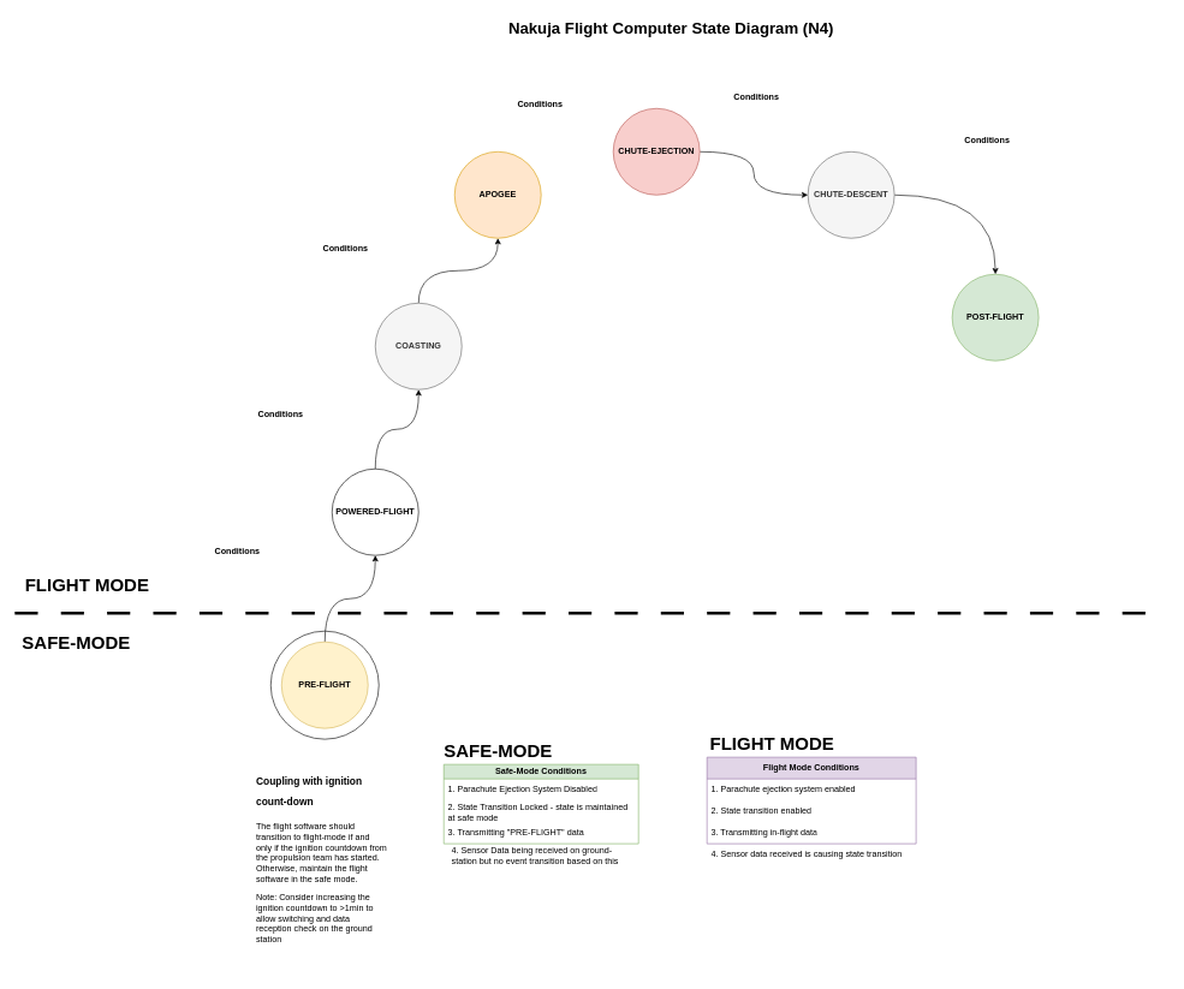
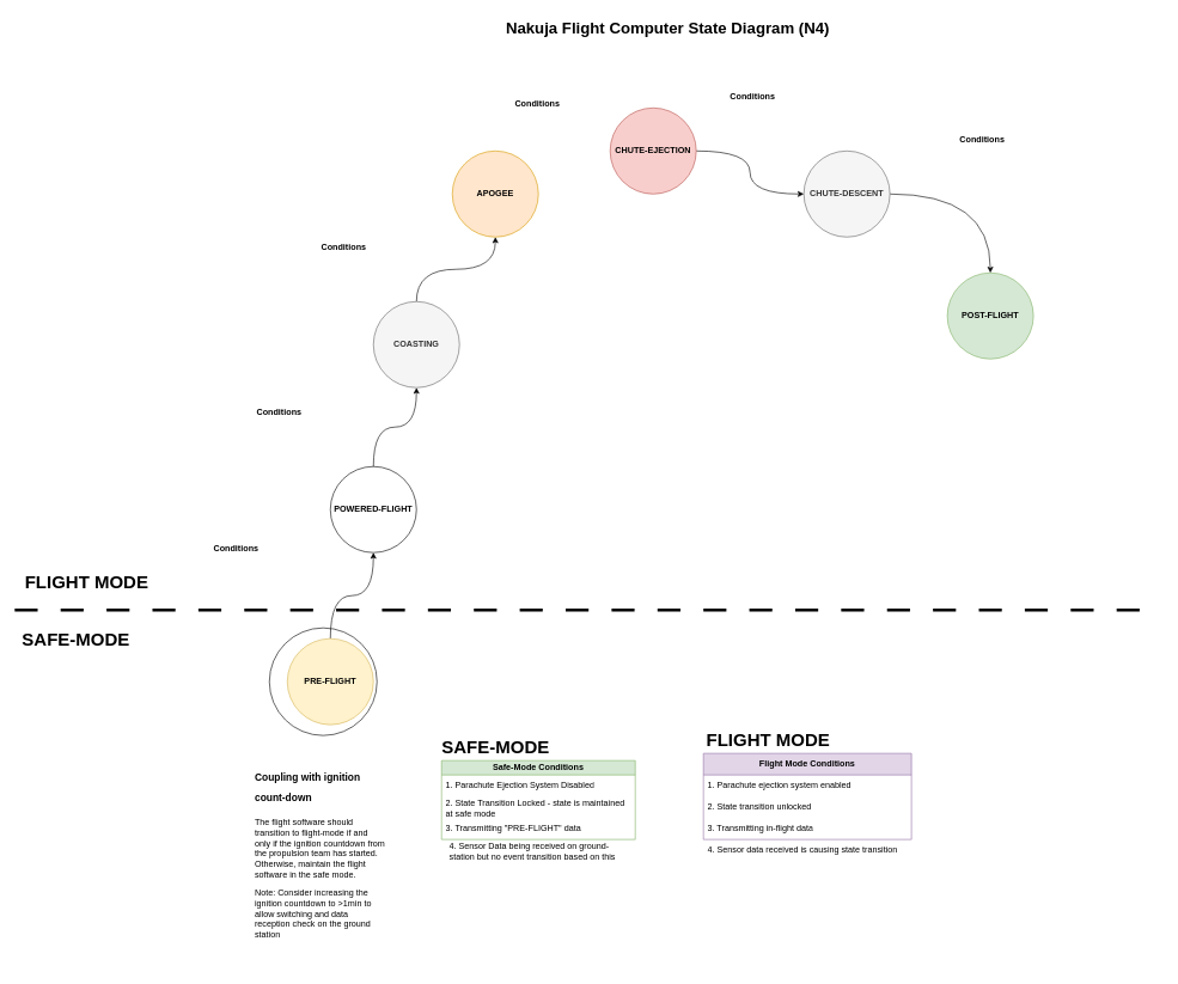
  <mxCell id="0" />
  <mxCell id="1" parent="0" />
  <mxCell id="2" value="" style="ellipse;whiteSpace=wrap;html=1;aspect=fixed;" parent="1" vertex="1"><mxGeometry x="375" y="875" width="150" height="150" as="geometry" /></mxCell>
  <mxCell id="3" style="edgeStyle=orthogonalEdgeStyle;rounded=0;orthogonalLoop=1;jettySize=auto;html=1;entryX=0.5;entryY=1;entryDx=0;entryDy=0;curved=1;" parent="1" source="4" target="5" edge="1"><mxGeometry relative="1" as="geometry" /></mxCell>
- <mxCell id="4" value="&lt;b&gt;PRE-FLIGHT&lt;/b&gt;" style="ellipse;whiteSpace=wrap;html=1;aspect=fixed;fillColor=#fff2cc;strokeColor=#d6b656;" parent="1" vertex="1"><mxGeometry x="390" y="890" width="120" height="120" as="geometry" /></mxCell>
+ <mxCell id="4" value="&lt;b&gt;PRE-FLIGHT&lt;/b&gt;" style="ellipse;whiteSpace=wrap;html=1;aspect=fixed;fillColor=#fff2cc;strokeColor=#d6b656;" parent="1" vertex="1"><mxGeometry x="400" y="890" width="120" height="120" as="geometry" /></mxCell>
  <mxCell id="5" value="&lt;b&gt;POWERED-FLIGHT&lt;/b&gt;" style="ellipse;whiteSpace=wrap;html=1;aspect=fixed;" parent="1" vertex="1"><mxGeometry x="460" y="650" width="120" height="120" as="geometry" /></mxCell>
  <mxCell id="6" value="" style="edgeStyle=orthogonalEdgeStyle;rounded=0;orthogonalLoop=1;jettySize=auto;html=1;curved=1;" parent="1" source="5" target="13" edge="1"><mxGeometry relative="1" as="geometry" /></mxCell>
  <mxCell id="7" value="&lt;b&gt;APOGEE&lt;/b&gt;" style="ellipse;whiteSpace=wrap;html=1;aspect=fixed;fillColor=#ffe6cc;strokeColor=#d79b00;" parent="1" vertex="1"><mxGeometry x="630" y="210" width="120" height="120" as="geometry" /></mxCell>
  <mxCell id="8" style="edgeStyle=orthogonalEdgeStyle;rounded=0;orthogonalLoop=1;jettySize=auto;html=1;curved=1;" parent="1" source="9" target="11" edge="1"><mxGeometry relative="1" as="geometry" /></mxCell>
  <mxCell id="9" value="&lt;b&gt;CHUTE-EJECTION&lt;/b&gt;" style="ellipse;whiteSpace=wrap;html=1;aspect=fixed;fillColor=#f8cecc;strokeColor=#b85450;" parent="1" vertex="1"><mxGeometry x="850" y="150" width="120" height="120" as="geometry" /></mxCell>
  <mxCell id="10" style="edgeStyle=orthogonalEdgeStyle;rounded=0;orthogonalLoop=1;jettySize=auto;html=1;entryX=0.5;entryY=0;entryDx=0;entryDy=0;curved=1;" parent="1" source="11" target="14" edge="1"><mxGeometry relative="1" as="geometry" /></mxCell>
  <mxCell id="11" value="&lt;b&gt;CHUTE-DESCENT&lt;/b&gt;" style="ellipse;whiteSpace=wrap;html=1;aspect=fixed;fillColor=#f5f5f5;fontColor=#333333;strokeColor=#666666;" parent="1" vertex="1"><mxGeometry x="1120" y="210" width="120" height="120" as="geometry" /></mxCell>
  <mxCell id="12" style="edgeStyle=orthogonalEdgeStyle;rounded=0;orthogonalLoop=1;jettySize=auto;html=1;entryX=0.5;entryY=1;entryDx=0;entryDy=0;curved=1;" parent="1" source="13" target="7" edge="1"><mxGeometry relative="1" as="geometry" /></mxCell>
  <mxCell id="13" value="&lt;b&gt;COASTING&lt;/b&gt;" style="ellipse;whiteSpace=wrap;html=1;aspect=fixed;fillColor=#f5f5f5;fontColor=#333333;strokeColor=#666666;" parent="1" vertex="1"><mxGeometry x="520" width="120" height="120" as="geometry" y="420" /></mxCell>
  <mxCell id="14" value="&lt;b&gt;POST-FLIGHT&lt;/b&gt;" style="ellipse;whiteSpace=wrap;html=1;aspect=fixed;fillColor=#d5e8d4;strokeColor=#82b366;" parent="1" vertex="1"><mxGeometry x="1320" y="380" width="120" height="120" as="geometry" /></mxCell>
  <mxCell id="15" value="" style="endArrow=none;html=1;rounded=0;dashed=1;dashPattern=8 8;strokeWidth=4;" parent="1" edge="1"><mxGeometry width="50" height="50" relative="1" as="geometry"><mxPoint x="20" y="850" as="sourcePoint" /><mxPoint x="1620" y="850" as="targetPoint" /></mxGeometry></mxCell>
  <mxCell id="16" value="&lt;b&gt;&lt;font style=&quot;font-size: 25px;&quot;&gt;SAFE-MODE&lt;/font&gt;&lt;/b&gt;" style="text;html=1;align=center;verticalAlign=middle;resizable=0;points=[];autosize=1;strokeColor=none;fillColor=none;" parent="1" vertex="1"><mxGeometry x="605" y="1020" width="170" height="40" as="geometry" /></mxCell>
  <mxCell id="17" value="&lt;span style=&quot;font-size: 25px;&quot;&gt;&lt;b&gt;FLIGHT MODE&lt;/b&gt;&lt;/span&gt;" style="text;html=1;align=center;verticalAlign=middle;resizable=0;points=[];autosize=1;strokeColor=none;fillColor=none;" parent="1" vertex="1"><mxGeometry x="970" y="1010" width="200" height="40" as="geometry" /></mxCell>
  <mxCell id="18" value="&lt;b&gt;Safe-Mode Conditions&lt;/b&gt;" style="swimlane;fontStyle=0;childLayout=stackLayout;horizontal=1;startSize=20;horizontalStack=0;resizeParent=1;resizeParentMax=0;resizeLast=0;collapsible=1;marginBottom=0;whiteSpace=wrap;html=1;fillColor=#d5e8d4;strokeColor=#82b366;" parent="1" vertex="1"><mxGeometry x="615" y="1060" width="270" height="110" as="geometry"><mxRectangle x="-595" y="510" width="160" height="30" as="alternateBounds" /></mxGeometry></mxCell>
  <mxCell id="19" value="1. Parachute Ejection System Disabled" style="text;strokeColor=none;fillColor=none;align=left;verticalAlign=middle;spacingLeft=4;spacingRight=4;overflow=hidden;points=[[0,0.5],[1,0.5]];portConstraint=eastwest;rotatable=0;whiteSpace=wrap;html=1;" parent="18" vertex="1"><mxGeometry y="20" width="270" height="30" as="geometry" /></mxCell>
  <mxCell id="20" value="2. State Transition Locked - state is maintained at safe mode" style="text;strokeColor=none;fillColor=none;align=left;verticalAlign=middle;spacingLeft=4;spacingRight=4;overflow=hidden;points=[[0,0.5],[1,0.5]];portConstraint=eastwest;rotatable=0;whiteSpace=wrap;html=1;" parent="18" vertex="1"><mxGeometry y="50" width="270" height="30" as="geometry" /></mxCell>
  <mxCell id="21" value="3. Transmitting &quot;PRE-FLIGHT&quot; data&amp;nbsp;" style="text;strokeColor=none;fillColor=none;align=left;verticalAlign=middle;spacingLeft=4;spacingRight=4;overflow=hidden;points=[[0,0.5],[1,0.5]];portConstraint=eastwest;rotatable=0;whiteSpace=wrap;html=1;" parent="18" vertex="1"><mxGeometry y="80" width="270" height="30" as="geometry" /></mxCell>
  <mxCell id="22" value="4. Sensor Data being received on ground-station but no event transition based on this data" style="text;strokeColor=none;fillColor=none;align=left;verticalAlign=middle;spacingLeft=4;spacingRight=4;overflow=hidden;points=[[0,0.5],[1,0.5]];portConstraint=eastwest;rotatable=0;whiteSpace=wrap;html=1;" parent="1" vertex="1"><mxGeometry x="620" y="1170" width="265" height="30" as="geometry" /></mxCell>
  <mxCell id="23" value="&lt;b&gt;Flight Mode Conditions&lt;/b&gt;" style="swimlane;fontStyle=0;childLayout=stackLayout;horizontal=1;startSize=30;horizontalStack=0;resizeParent=1;resizeParentMax=0;resizeLast=0;collapsible=1;marginBottom=0;whiteSpace=wrap;html=1;fillColor=#e1d5e7;strokeColor=#9673a6;" parent="1" vertex="1"><mxGeometry x="980" y="1050" width="290" height="120" as="geometry" /></mxCell>
  <mxCell id="24" value="1. Parachute ejection system enabled" style="text;strokeColor=none;fillColor=none;align=left;verticalAlign=middle;spacingLeft=4;spacingRight=4;overflow=hidden;points=[[0,0.5],[1,0.5]];portConstraint=eastwest;rotatable=0;whiteSpace=wrap;html=1;" parent="23" vertex="1"><mxGeometry y="30" width="290" height="30" as="geometry" /></mxCell>
- <mxCell id="25" value="2. State transition enabled" style="text;strokeColor=none;fillColor=none;align=left;verticalAlign=middle;spacingLeft=4;spacingRight=4;overflow=hidden;points=[[0,0.5],[1,0.5]];portConstraint=eastwest;rotatable=0;whiteSpace=wrap;html=1;" parent="23" vertex="1"><mxGeometry y="60" width="290" height="30" as="geometry" /></mxCell>
+ <mxCell id="25" value="2. State transition unlocked" style="text;strokeColor=none;fillColor=none;align=left;verticalAlign=middle;spacingLeft=4;spacingRight=4;overflow=hidden;points=[[0,0.5],[1,0.5]];portConstraint=eastwest;rotatable=0;whiteSpace=wrap;html=1;" parent="23" vertex="1"><mxGeometry y="60" width="290" height="30" as="geometry" /></mxCell>
  <mxCell id="26" value="3. Transmitting in-flight data" style="text;strokeColor=none;fillColor=none;align=left;verticalAlign=middle;spacingLeft=4;spacingRight=4;overflow=hidden;points=[[0,0.5],[1,0.5]];portConstraint=eastwest;rotatable=0;whiteSpace=wrap;html=1;" parent="23" vertex="1"><mxGeometry y="90" width="290" height="30" as="geometry" /></mxCell>
  <mxCell id="27" value="4. Sensor data received is causing state transition&amp;nbsp;" style="text;strokeColor=none;fillColor=none;align=left;verticalAlign=middle;spacingLeft=4;spacingRight=4;overflow=hidden;points=[[0,0.5],[1,0.5]];portConstraint=eastwest;rotatable=0;whiteSpace=wrap;html=1;" parent="1" vertex="1"><mxGeometry x="980" y="1170" width="290" height="30" as="geometry" /></mxCell>
  <mxCell id="28" value="&lt;h1&gt;&lt;font style=&quot;font-size: 14px;&quot;&gt;Coupling with ignition count-down&lt;/font&gt;&lt;/h1&gt;&lt;p&gt;The flight software should transition to flight-mode if and only if the ignition countdown from the propulsion team has started. Otherwise, maintain the flight software in the safe mode.&amp;nbsp;&lt;/p&gt;&lt;p&gt;Note: Consider increasing the&amp;nbsp; ignition countdown to &amp;gt;1min to allow switching and data reception check on the ground station&lt;/p&gt;" style="text;html=1;spacing=5;spacingTop=-20;whiteSpace=wrap;overflow=hidden;rounded=0;" parent="1" vertex="1"><mxGeometry x="350" y="1060" width="190" height="290" as="geometry" /></mxCell>
  <mxCell id="29" value="&lt;b&gt;Conditions&amp;nbsp;&lt;/b&gt;" style="text;html=1;align=center;verticalAlign=middle;resizable=0;points=[];autosize=1;strokeColor=none;fillColor=none;" parent="1" vertex="1"><mxGeometry x="285" y="750" width="90" height="30" as="geometry" /></mxCell>
  <mxCell id="30" value="&lt;b&gt;Conditions&amp;nbsp;&lt;/b&gt;" style="text;html=1;align=center;verticalAlign=middle;resizable=0;points=[];autosize=1;strokeColor=none;fillColor=none;" parent="1" vertex="1"><mxGeometry x="345" y="560" width="90" height="30" as="geometry" /></mxCell>
  <mxCell id="31" value="&lt;b&gt;Conditions&amp;nbsp;&lt;/b&gt;" style="text;html=1;align=center;verticalAlign=middle;resizable=0;points=[];autosize=1;strokeColor=none;fillColor=none;" parent="1" vertex="1"><mxGeometry x="435" y="330" width="90" height="30" as="geometry" /></mxCell>
  <mxCell id="32" value="&lt;b&gt;Conditions&amp;nbsp;&lt;/b&gt;" style="text;html=1;align=center;verticalAlign=middle;resizable=0;points=[];autosize=1;strokeColor=none;fillColor=none;" parent="1" vertex="1"><mxGeometry x="705" y="130" width="90" height="30" as="geometry" /></mxCell>
  <mxCell id="33" value="&lt;b&gt;Conditions&amp;nbsp;&lt;/b&gt;" style="text;html=1;align=center;verticalAlign=middle;resizable=0;points=[];autosize=1;strokeColor=none;fillColor=none;" parent="1" vertex="1"><mxGeometry x="1005" y="120" width="90" height="30" as="geometry" /></mxCell>
  <mxCell id="34" value="&lt;b&gt;Conditions&amp;nbsp;&lt;/b&gt;" style="text;html=1;align=center;verticalAlign=middle;resizable=0;points=[];autosize=1;strokeColor=none;fillColor=none;" parent="1" vertex="1"><mxGeometry x="1325" y="180" width="90" height="30" as="geometry" /></mxCell>
  <mxCell id="35" value="&lt;b&gt;&lt;font style=&quot;font-size: 22px;&quot;&gt;Nakuja Flight Computer State Diagram (N4)&lt;/font&gt;&lt;/b&gt;" style="text;html=1;align=center;verticalAlign=middle;resizable=0;points=[];autosize=1;strokeColor=none;fillColor=none;" parent="1" vertex="1"><mxGeometry x="695" y="20" width="470" height="40" as="geometry" /></mxCell>
  <mxCell id="36" value="&lt;b&gt;&lt;font style=&quot;font-size: 25px;&quot;&gt;SAFE-MODE&lt;/font&gt;&lt;/b&gt;" style="text;html=1;align=center;verticalAlign=middle;resizable=0;points=[];autosize=1;strokeColor=none;fillColor=none;" parent="1" vertex="1"><mxGeometry x="20" y="870" width="170" height="40" as="geometry" /></mxCell>
  <mxCell id="37" value="&lt;span style=&quot;font-size: 25px;&quot;&gt;&lt;b&gt;FLIGHT MODE&lt;/b&gt;&lt;/span&gt;" style="text;html=1;align=center;verticalAlign=middle;resizable=0;points=[];autosize=1;strokeColor=none;fillColor=none;" parent="1" vertex="1"><mxGeometry x="20" y="790" width="200" height="40" as="geometry" /></mxCell>
